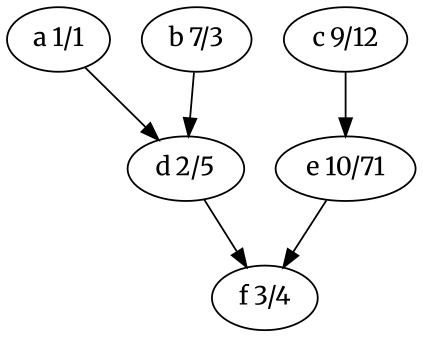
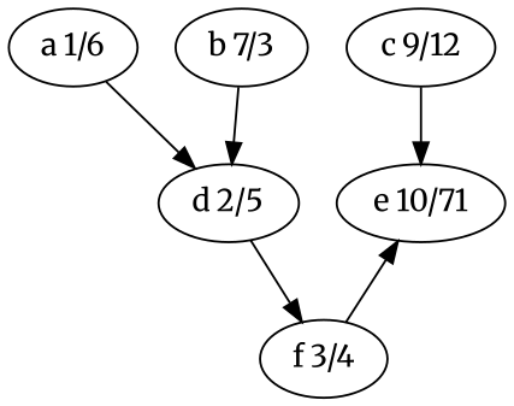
  digraph {
    fontname=Merriweather
    node [fontname=Merriweather]
    edge [fontname=Merriweather]
-   n1 [label="a 1/1"]
+   n1 [label="a 1/6"]
    n2 [label="b 7/3"]
    n3 [label="c 9/12"]
    n4 [label="d 2/5"]
    n5 [label="e 10/71"]
    n6 [label="f 3/4"]
    subgraph sub_1 {
      rank=same
      n1
      n2
      n3
    }
    subgraph sub_2 {
      rank=same
      n4
      n5
    }
    subgraph sub_3 {
      rank=same
      n6
    }
    n1 -> n2 [style=invis]
    n1 -> n4
    n2 -> n3 [style=invis]
    n2 -> n4
    n3 -> n5
    n4 -> n5 [style=invis]
    n4 -> n6
-   n5 -> n6
+   n6 -> n5
  }
